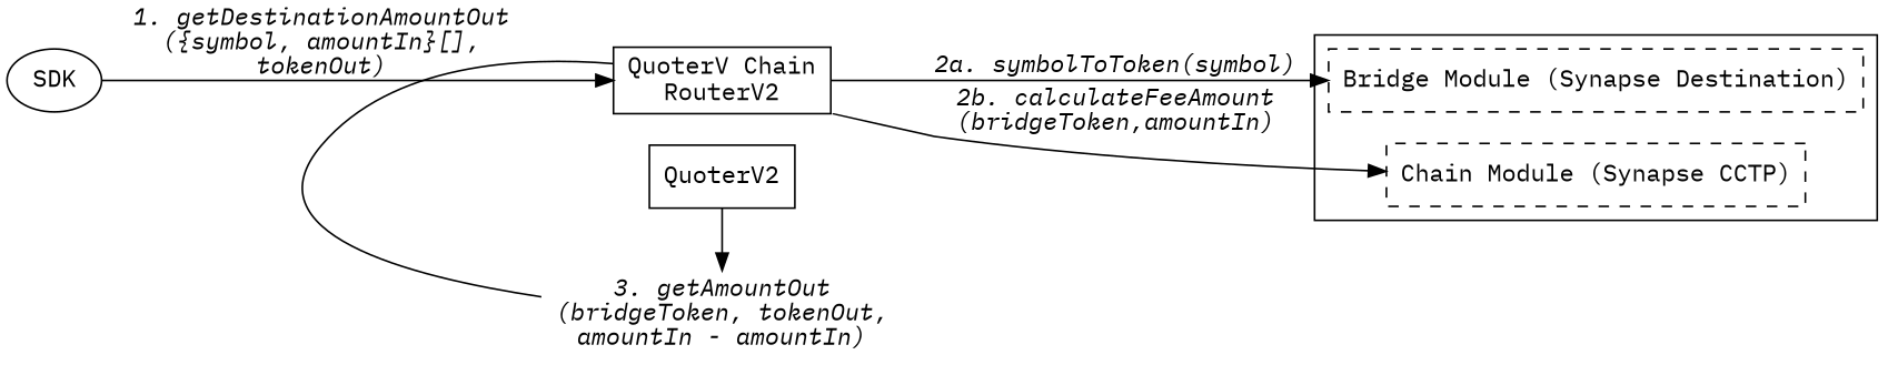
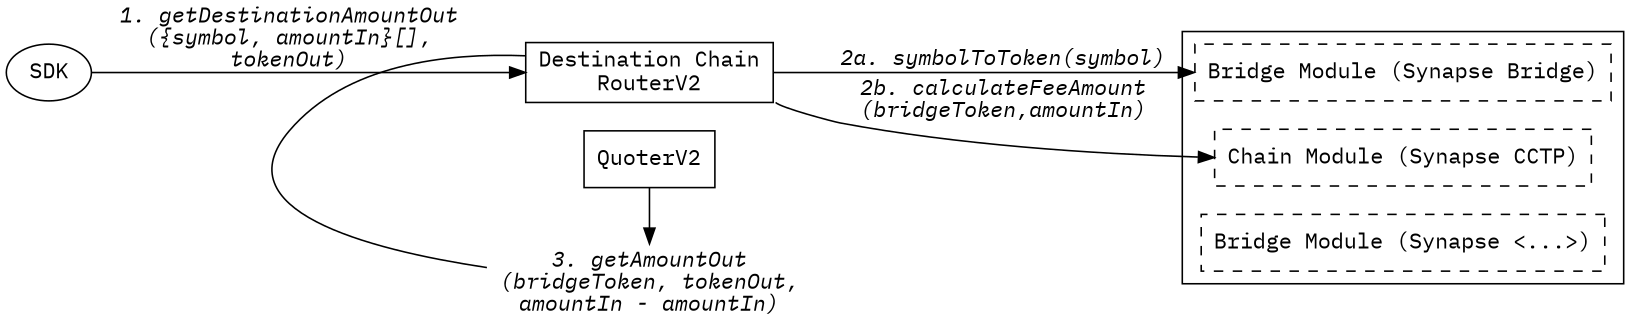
  digraph {
    compound=true
    fontname="IBM Plex Mono"
    rankdir=LR
    node [fontname="IBM Plex Mono" shape=rect]
    edge [fontname="IBM Plex Mono"]
-   n1 [label="QuoterV Chain\nRouterV2"]
+   n1 [label="Destination Chain\nRouterV2"]
    n2 [label=<<I>3. getAmountOut<br></br>(bridgeToken, tokenOut,<br></br>amountIn - amountIn)</I>> shape=none]
    n3 [label=QuoterV2]
-   n4 [label="Bridge Module (Synapse Destination)" style=dashed]
+   n4 [label="Bridge Module (Synapse Bridge)" style=dashed]
    n5 [label="Chain Module (Synapse CCTP)" style=dashed]
+   n6 [label="Bridge Module (Synapse <...>)" style=dashed]
    n7 [label=SDK shape=""]
    subgraph sub_1 {
      rank=same
      n1
      n2
      n3
    }
    subgraph cluster_2 {
      n4
      n5
+     n6
    }
    n1 -> n2 [dir=none]
    n1 -> n4 [label=<<I>2a. symbolToToken(symbol)</I>> weight=10]
    n1 -> n5 [label=<<I>2b. calculateFeeAmount<br></br>(bridgeToken,amountIn)</I>> tailport=se]
    n3 -> n2
    n7 -> n1 [label=<<I>1. getDestinationAmountOut<br></br>({symbol, amountIn}[],<br></br>tokenOut)</I>>]
  }
